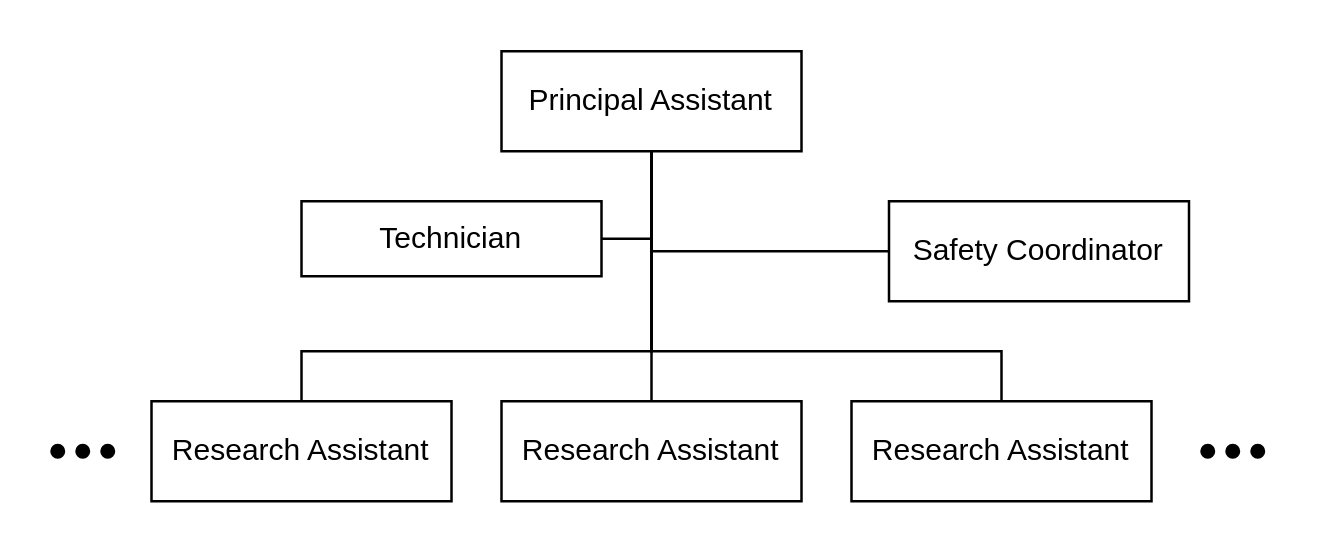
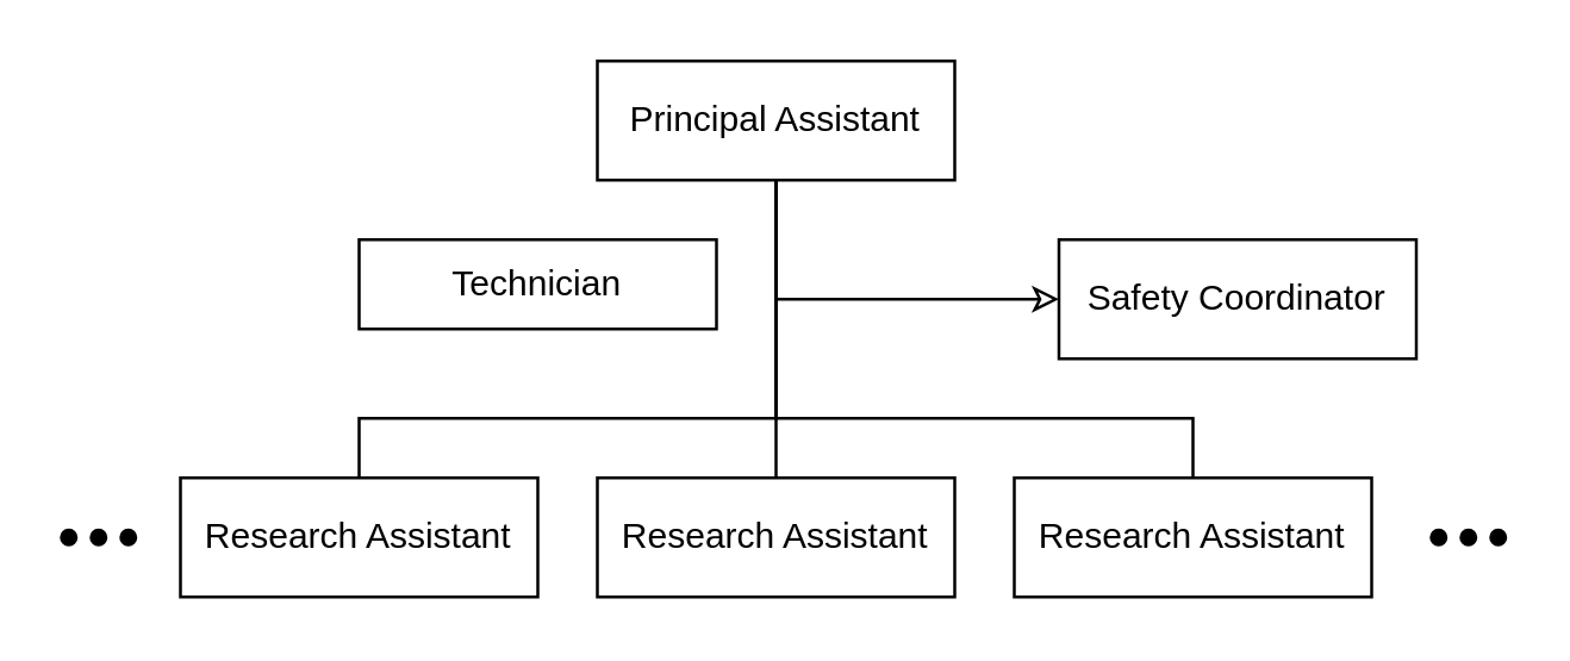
  <mxCell id="0" />
  <mxCell id="1" parent="0" />
  <mxCell id="2" style="edgeStyle=orthogonalEdgeStyle;rounded=0;orthogonalLoop=1;jettySize=auto;html=1;exitX=0.5;exitY=1;exitDx=0;exitDy=0;entryX=0.5;entryY=0;entryDx=0;entryDy=0;endArrow=none;endFill=0;" edge="1" parent="1" source="7" target="10"><mxGeometry relative="1" as="geometry"><Array as="points"><mxPoint x="260" y="140" /><mxPoint x="120" y="140" /></Array></mxGeometry></mxCell>
  <mxCell id="3" style="edgeStyle=orthogonalEdgeStyle;rounded=0;orthogonalLoop=1;jettySize=auto;html=1;exitX=0.5;exitY=1;exitDx=0;exitDy=0;entryX=0.5;entryY=0;entryDx=0;entryDy=0;endArrow=none;endFill=0;" edge="1" parent="1" source="7" target="11"><mxGeometry relative="1" as="geometry" /></mxCell>
  <mxCell id="4" style="edgeStyle=orthogonalEdgeStyle;rounded=0;orthogonalLoop=1;jettySize=auto;html=1;exitX=0.5;exitY=1;exitDx=0;exitDy=0;entryX=0.5;entryY=0;entryDx=0;entryDy=0;endArrow=none;endFill=0;" edge="1" parent="1" source="7" target="12"><mxGeometry relative="1" as="geometry"><Array as="points"><mxPoint x="260" y="140" /><mxPoint x="400" y="140" /></Array></mxGeometry></mxCell>
- <mxCell id="5" style="edgeStyle=orthogonalEdgeStyle;rounded=0;orthogonalLoop=1;jettySize=auto;html=1;exitX=0.5;exitY=1;exitDx=0;exitDy=0;entryX=1;entryY=0.5;entryDx=0;entryDy=0;endArrow=none;endFill=0;" edge="1" parent="1" source="7" target="8"><mxGeometry relative="1" as="geometry" /></mxCell>
- <mxCell id="6" style="edgeStyle=orthogonalEdgeStyle;rounded=0;orthogonalLoop=1;jettySize=auto;html=1;exitX=0.5;exitY=1;exitDx=0;exitDy=0;entryX=0;entryY=0.5;entryDx=0;entryDy=0;endArrow=none;endFill=0;" edge="1" parent="1" source="7" target="9"><mxGeometry relative="1" as="geometry" /></mxCell>
+ <mxCell id="6" style="edgeStyle=orthogonalEdgeStyle;rounded=0;orthogonalLoop=1;jettySize=auto;html=1;exitX=0.5;exitY=1;exitDx=0;exitDy=0;entryX=0;entryY=0.5;entryDx=0;entryDy=0;endArrow=classic;endFill=0;" edge="1" parent="1" source="7" target="9"><mxGeometry relative="1" as="geometry" /></mxCell>
  <mxCell id="7" value="Principal Assistant" style="rounded=0;whiteSpace=wrap;html=1;" vertex="1" parent="1"><mxGeometry x="200" y="20" width="120" height="40" as="geometry" /></mxCell>
  <mxCell id="8" value="Technician" style="rounded=0;whiteSpace=wrap;html=1;" vertex="1" parent="1"><mxGeometry x="120" y="80" width="120" height="30" as="geometry" /></mxCell>
  <mxCell id="9" value="Safety Coordinator" style="rounded=0;whiteSpace=wrap;html=1;" vertex="1" parent="1"><mxGeometry x="355" y="80" width="120" height="40" as="geometry" /></mxCell>
  <mxCell id="10" value="Research Assistant" style="rounded=0;whiteSpace=wrap;html=1;" vertex="1" parent="1"><mxGeometry x="60" y="160" width="120" height="40" as="geometry" /></mxCell>
  <mxCell id="11" value="Research Assistant" style="rounded=0;whiteSpace=wrap;html=1;" vertex="1" parent="1"><mxGeometry x="200" y="160" width="120" height="40" as="geometry" /></mxCell>
  <mxCell id="12" value="Research Assistant" style="rounded=0;whiteSpace=wrap;html=1;" vertex="1" parent="1"><mxGeometry x="340" y="160" width="120" height="40" as="geometry" /></mxCell>
  <mxCell id="13" value="" style="ellipse;whiteSpace=wrap;html=1;aspect=fixed;fillColor=#000000;" vertex="1" parent="1"><mxGeometry x="20" y="177.5" width="5" height="5" as="geometry" /></mxCell>
  <mxCell id="14" value="" style="ellipse;whiteSpace=wrap;html=1;aspect=fixed;fillColor=#000000;" vertex="1" parent="1"><mxGeometry x="30" y="177.5" width="5" height="5" as="geometry" /></mxCell>
  <mxCell id="15" value="" style="ellipse;whiteSpace=wrap;html=1;aspect=fixed;fillColor=#000000;" vertex="1" parent="1"><mxGeometry x="40" y="177.5" width="5" height="5" as="geometry" /></mxCell>
  <mxCell id="16" value="" style="ellipse;whiteSpace=wrap;html=1;aspect=fixed;fillColor=#000000;" vertex="1" parent="1"><mxGeometry x="480" y="177.5" width="5" height="5" as="geometry" /></mxCell>
  <mxCell id="17" value="" style="ellipse;whiteSpace=wrap;html=1;aspect=fixed;fillColor=#000000;" vertex="1" parent="1"><mxGeometry x="490" y="177.5" width="5" height="5" as="geometry" /></mxCell>
  <mxCell id="18" value="" style="ellipse;whiteSpace=wrap;html=1;aspect=fixed;fillColor=#000000;" vertex="1" parent="1"><mxGeometry x="500" y="177.5" width="5" height="5" as="geometry" /></mxCell>
